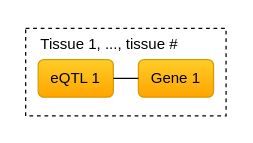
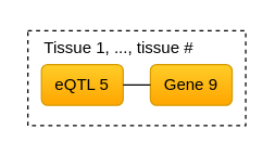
  <mxCell id="0" />
  <mxCell id="1" parent="0" />
  <mxCell id="2" value="" style="rounded=0;whiteSpace=wrap;html=1;dashed=1;fillColor=none;" parent="1" vertex="1"><mxGeometry x="20" y="22" width="160" height="70" as="geometry" /></mxCell>
- <mxCell id="3" value="eQTL 1" style="rounded=1;whiteSpace=wrap;html=1;fillColor=#ffcd28;gradientColor=#ffa500;strokeColor=#d79b00;" parent="1" vertex="1"><mxGeometry x="30" y="47" width="60" height="30" as="geometry" /></mxCell>
- <mxCell id="4" value="Gene 1" style="rounded=1;whiteSpace=wrap;html=1;fillColor=#ffcd28;gradientColor=#ffa500;strokeColor=#d79b00;" parent="1" vertex="1"><mxGeometry x="110" y="47" width="60" height="30" as="geometry" /></mxCell>
+ <mxCell id="3" value="eQTL 5" style="rounded=1;whiteSpace=wrap;html=1;fillColor=#ffcd28;gradientColor=#ffa500;strokeColor=#d79b00;" parent="1" vertex="1"><mxGeometry x="30" y="47" width="60" height="30" as="geometry" /></mxCell>
+ <mxCell id="4" value="Gene 9" style="rounded=1;whiteSpace=wrap;html=1;fillColor=#ffcd28;gradientColor=#ffa500;strokeColor=#d79b00;" parent="1" vertex="1"><mxGeometry x="110" y="47" width="60" height="30" as="geometry" /></mxCell>
  <mxCell id="5" value="" style="endArrow=none;html=1;rounded=0;entryX=0;entryY=0.5;entryDx=0;entryDy=0;exitX=1;exitY=0.5;exitDx=0;exitDy=0;" parent="1" source="3" target="4" edge="1"><mxGeometry width="50" height="50" relative="1" as="geometry"><mxPoint x="70" y="192" as="sourcePoint" /><mxPoint x="120" y="142" as="targetPoint" /></mxGeometry></mxCell>
  <mxCell id="6" value="Tissue 1, ..., tissue #" style="text;html=1;strokeColor=none;fillColor=none;align=center;verticalAlign=middle;whiteSpace=wrap;rounded=0;" parent="1" vertex="1"><mxGeometry x="22" y="20" width="130" height="30" as="geometry" /></mxCell>
